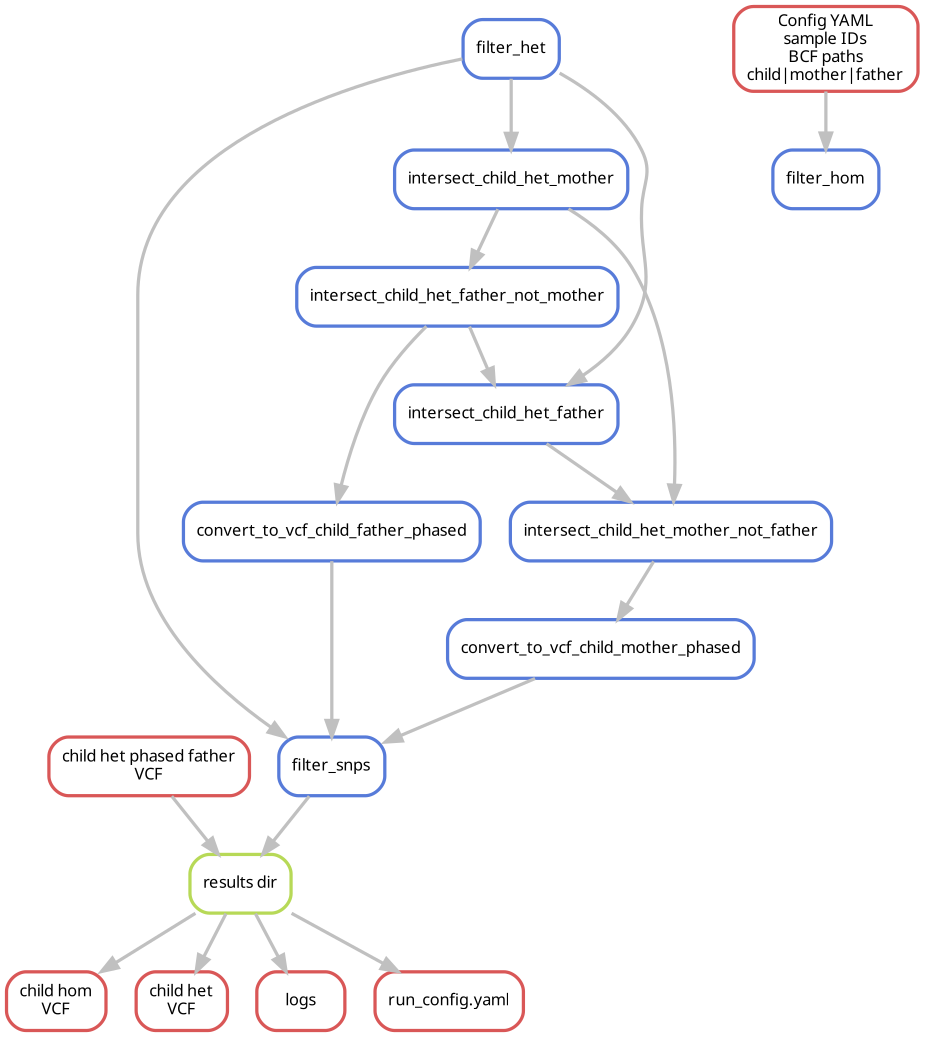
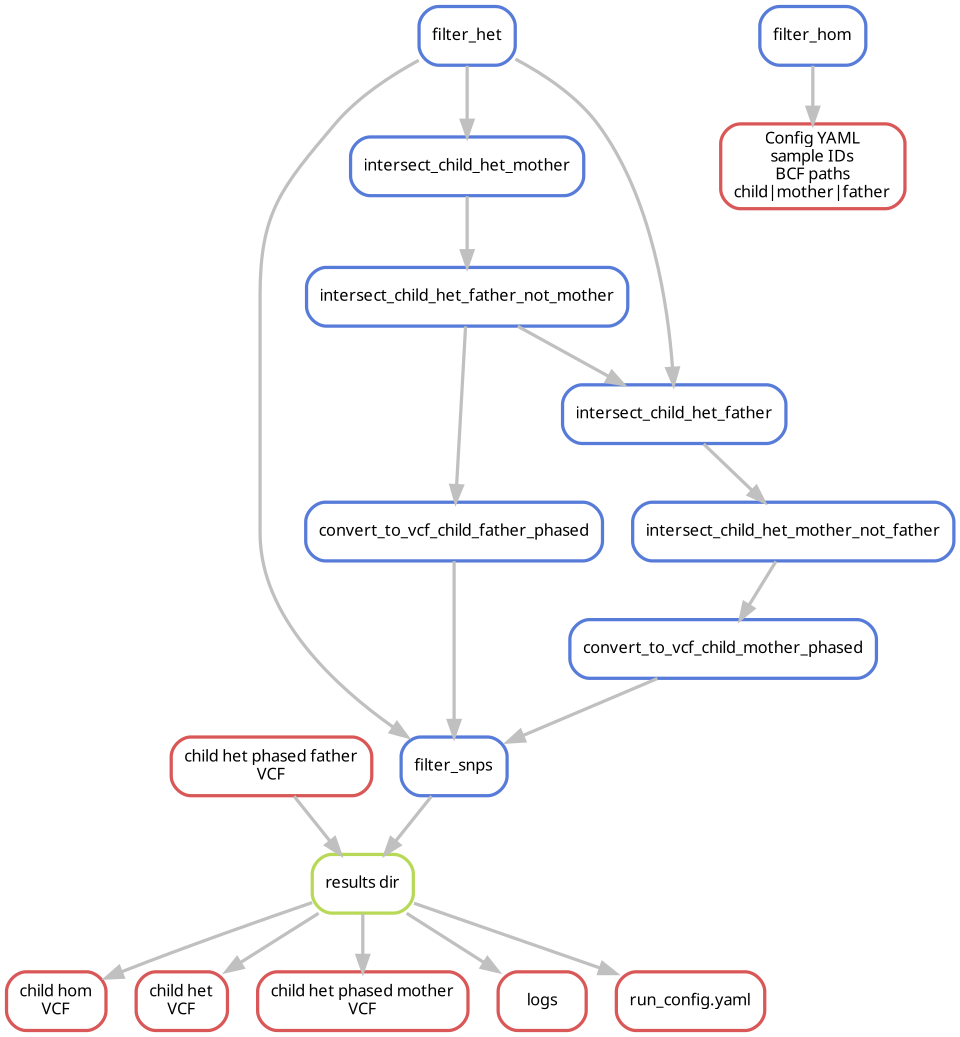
  digraph {
    bgcolor=white
    node [color="0.62 0.6 0.85" fontname=sans fontsize=10 penwidth=2 shape=box style=rounded]
    edge [color=grey penwidth=2]
    n1 [color="0.21 0.6 0.85" label="results dir"]
    n2 [color="0.00 0.6 0.85" label="child hom\nVCF"]
    n3 [color="0.00 0.6 0.85" label="child het\nVCF"]
+   n4 [color="0.00 0.6 0.85" label="child het phased mother\nVCF"]
    n5 [color="0.00 0.6 0.85" label=logs]
    n6 [color="0.00 0.6 0.85" label="run_config.yaml"]
    n7 [color="0.00 0.6 0.85" label="child het phased father\nVCF"]
    n8 [label=filter_snps]
    n9 [label=filter_het]
    n10 [label=intersect_child_het_mother]
    n11 [label=intersect_child_het_father]
    n12 [label=intersect_child_het_mother_not_father]
    n13 [label=intersect_child_het_father_not_mother]
    n14 [label=filter_hom]
    n15 [label=convert_to_vcf_child_mother_phased]
    n16 [label=convert_to_vcf_child_father_phased]
    n17 [color="0.00 0.6 0.85" label="Config YAML\nsample IDs\nBCF paths\nchild|mother|father"]
    n1 -> n2
    n1 -> n3
+   n1 -> n4
    n1 -> n5
    n1 -> n6
    n7 -> n1
    n8 -> n1
    n9 -> n8
    n9 -> n10
    n9 -> n11
-   n10 -> n12
    n10 -> n13
    n11 -> n12
    n12 -> n15
    n13 -> n11
    n13 -> n16
    n15 -> n8
    n16 -> n8
-   n17 -> n14
+   n14 -> n17
  }
